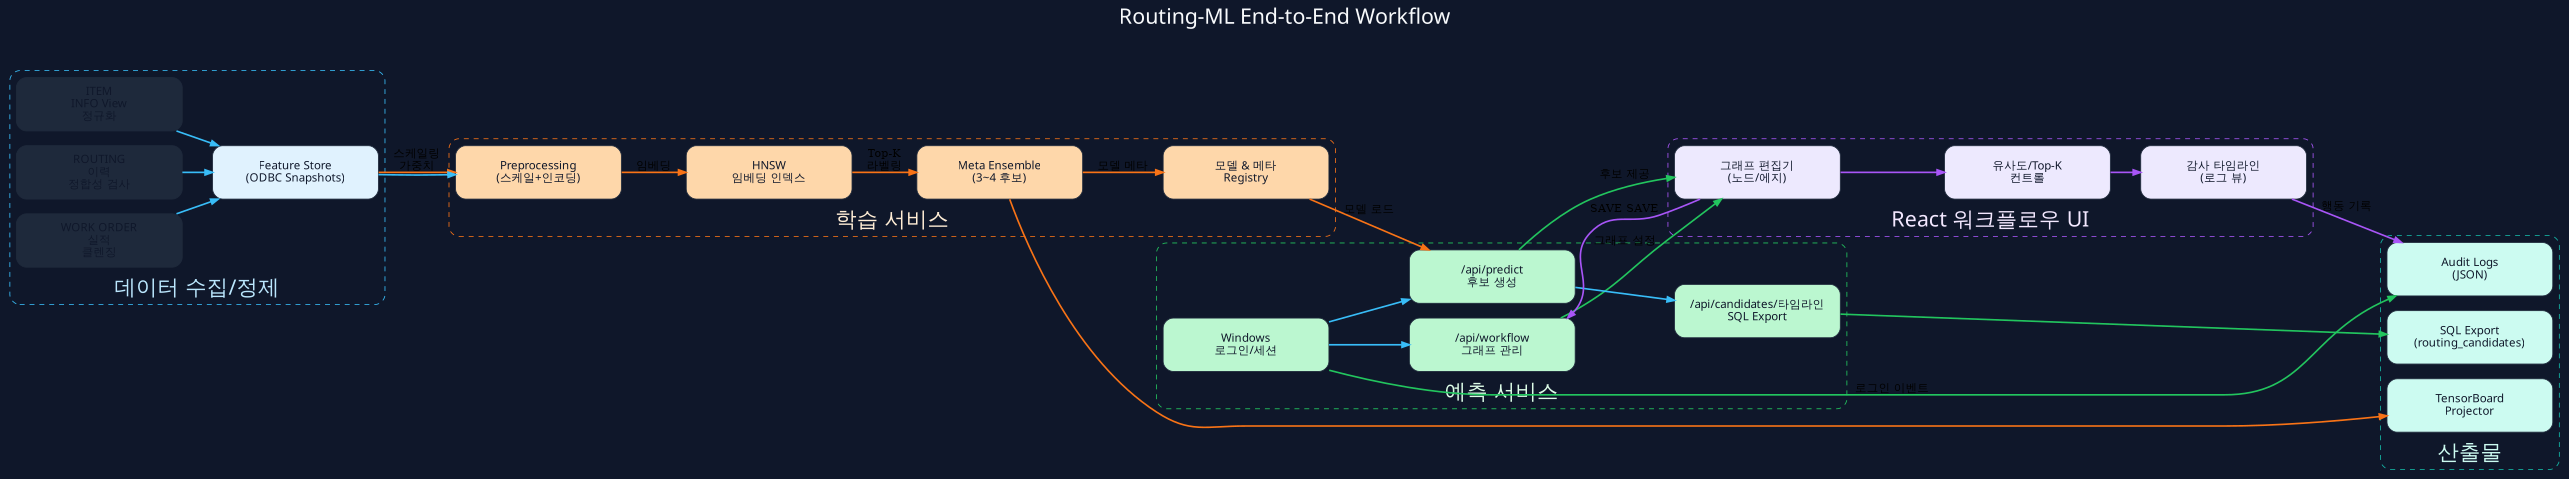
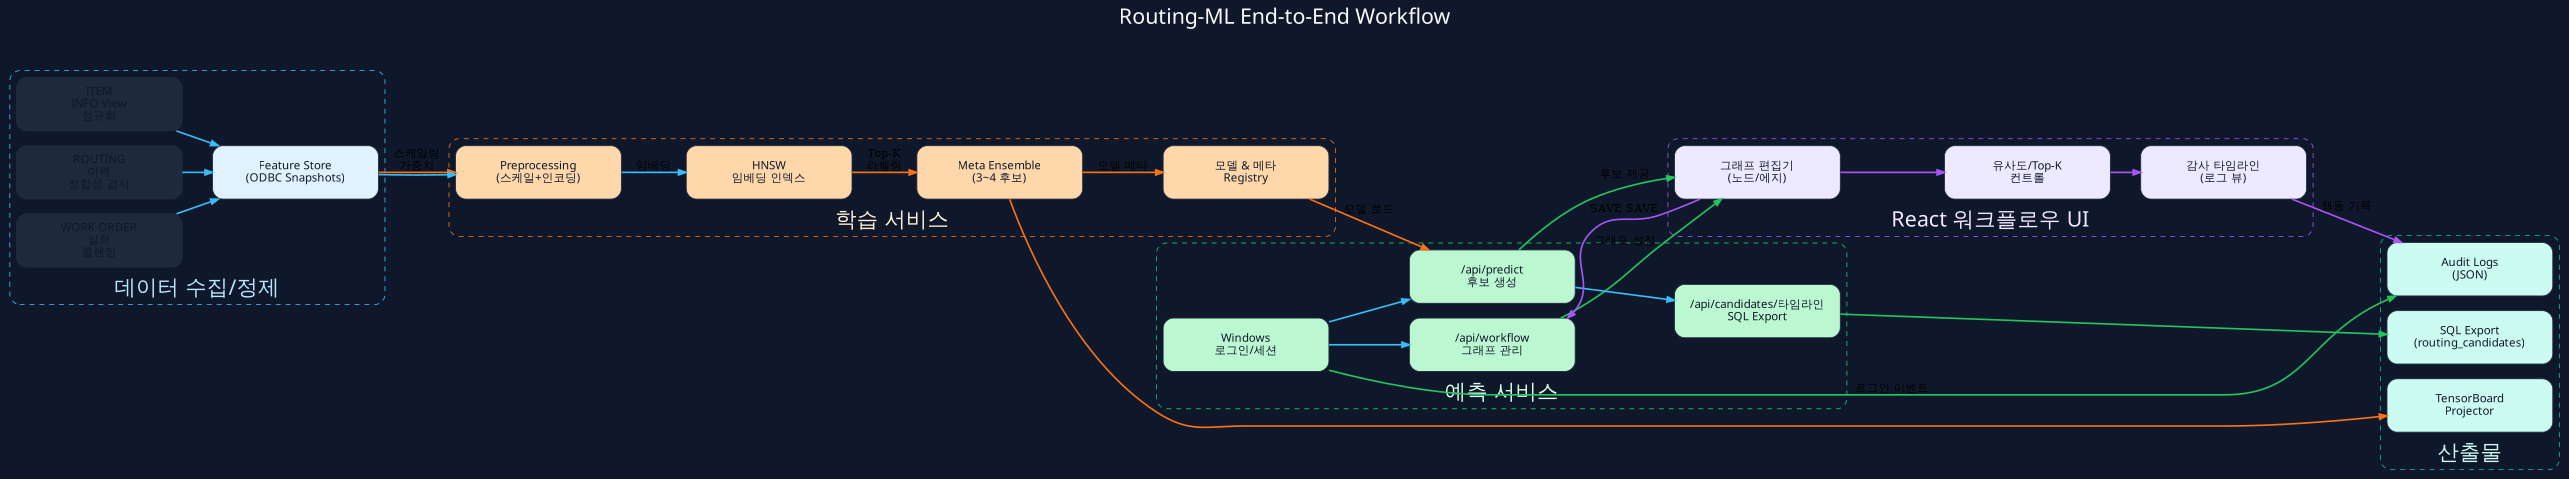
  digraph {
    bgcolor="#0f172a"
    fontcolor="#f8fafc"
    fontname=Pretendard
    fontsize=26
    label="Routing-ML End-to-End Workflow"
    labelloc=t
    rankdir=LR
    node [color="#1e293b" fontcolor="#0f172a" fontname=Pretendard shape=box style="rounded,filled" fillcolor="#fed7aa"]
    edge [arrowsize=0.9 color="#38bdf8" penwidth=2]
    n1 [height=0.9 label="ITEM\nINFO View\n정규화" width=2.8 fillcolor=""]
    n2 [fillcolor="#e0f2fe" height=0.9 label="Feature Store\n(ODBC Snapshots)" width=2.8]
    n3 [height=0.9 label="ROUTING\n이력\n정합성 검사" width=2.8 fillcolor=""]
    n4 [height=0.9 label="WORK ORDER\n실적\n클렌징" width=2.8 fillcolor=""]
    n5 [height=0.9 label="Preprocessing\n(스케일+인코딩)" width=2.8]
    n6 [height=0.9 label="HNSW\n임베딩 인덱스" width=2.8]
    n7 [height=0.9 label="Meta Ensemble\n(3~4 후보)" width=2.8]
    n8 [height=0.9 label="모델 & 메타\nRegistry" width=2.8]
    n9 [fillcolor="#bbf7d0" height=0.9 label="Windows\n로그인/세션" width=2.8]
    n10 [fillcolor="#bbf7d0" height=0.9 label="/api/workflow\n그래프 관리" width=2.8]
    n11 [fillcolor="#bbf7d0" height=0.9 label="/api/predict\n후보 생성" width=2.8]
    n12 [fillcolor="#bbf7d0" height=0.9 label="/api/candidates/타임라인\nSQL Export" width=2.8]
    n13 [fillcolor="#ede9fe" height=0.9 label="그래프 편집기\n(노드/에지)" width=2.8]
    n14 [fillcolor="#ede9fe" height=0.9 label="유사도/Top-K\n컨트롤" width=2.8]
    n15 [fillcolor="#ede9fe" height=0.9 label="감사 타임라인\n(로그 뷰)" width=2.8]
    n16 [fillcolor="#ccfbf1" height=0.9 label="Audit Logs\n(JSON)" width=2.8]
    n17 [fillcolor="#ccfbf1" height=0.9 label="SQL Export\n(routing_candidates)" width=2.8]
    n18 [fillcolor="#ccfbf1" height=0.9 label="TensorBoard\nProjector" width=2.8]
    subgraph cluster_1 {
      color="#38bdf8"
      fontcolor="#bae6fd"
      label="데이터 수집/정제"
      labelloc=b
      style="rounded,dashed"
      n1
      n2
      n3
      n4
    }
    subgraph cluster_2 {
      color="#f97316"
      fontcolor="#ffedd5"
      label="학습 서비스"
      labelloc=b
      style="rounded,dashed"
      n5
      n6
      n7
      n8
    }
    subgraph cluster_3 {
      color="#22c55e"
      fontcolor="#dcfce7"
      label="예측 서비스"
      labelloc=b
      style="rounded,dashed"
      n9
      n10
      n11
      n12
    }
    subgraph cluster_4 {
      color="#a855f7"
      fontcolor="#f3e8ff"
      label="React 워크플로우 UI"
      labelloc=b
      style="rounded,dashed"
      n13
      n14
      n15
    }
    subgraph cluster_5 {
      color="#14b8a6"
      fontcolor="#ccfbf1"
      label="산출물"
      labelloc=b
      style="rounded,dashed"
      n16
      n17
      n18
    }
    n1 -> n2
    n2 -> n5 [color="#f97316" label="스케일링\n가중치"]
    n2 -> n5
    n3 -> n2
    n4 -> n2
-   n5 -> n6 [color="#f97316" label="임베딩"]
+   n5 -> n6 [label="임베딩"]
    n6 -> n7 [color="#f97316" label="Top-K\n라벨링"]
    n7 -> n8 [color="#f97316" label="모델 메타"]
    n7 -> n18 [color="#f97316"]
    n8 -> n11 [color="#f97316" label="모델 로드"]
    n9 -> n10
    n9 -> n11
    n9 -> n16 [color="#22c55e" label="로그인 이벤트"]
    n10 -> n13 [color="#22c55e" label="그래프 설정"]
    n11 -> n12
    n11 -> n13 [color="#22c55e" label="후보 제공"]
    n12 -> n17 [color="#22c55e"]
    n13 -> n10 [color="#a855f7" label="SAVE SAVE"]
    n13 -> n14 [color="#a855f7"]
    n14 -> n15 [color="#a855f7"]
    n15 -> n16 [color="#a855f7" label="행동 기록"]
  }
